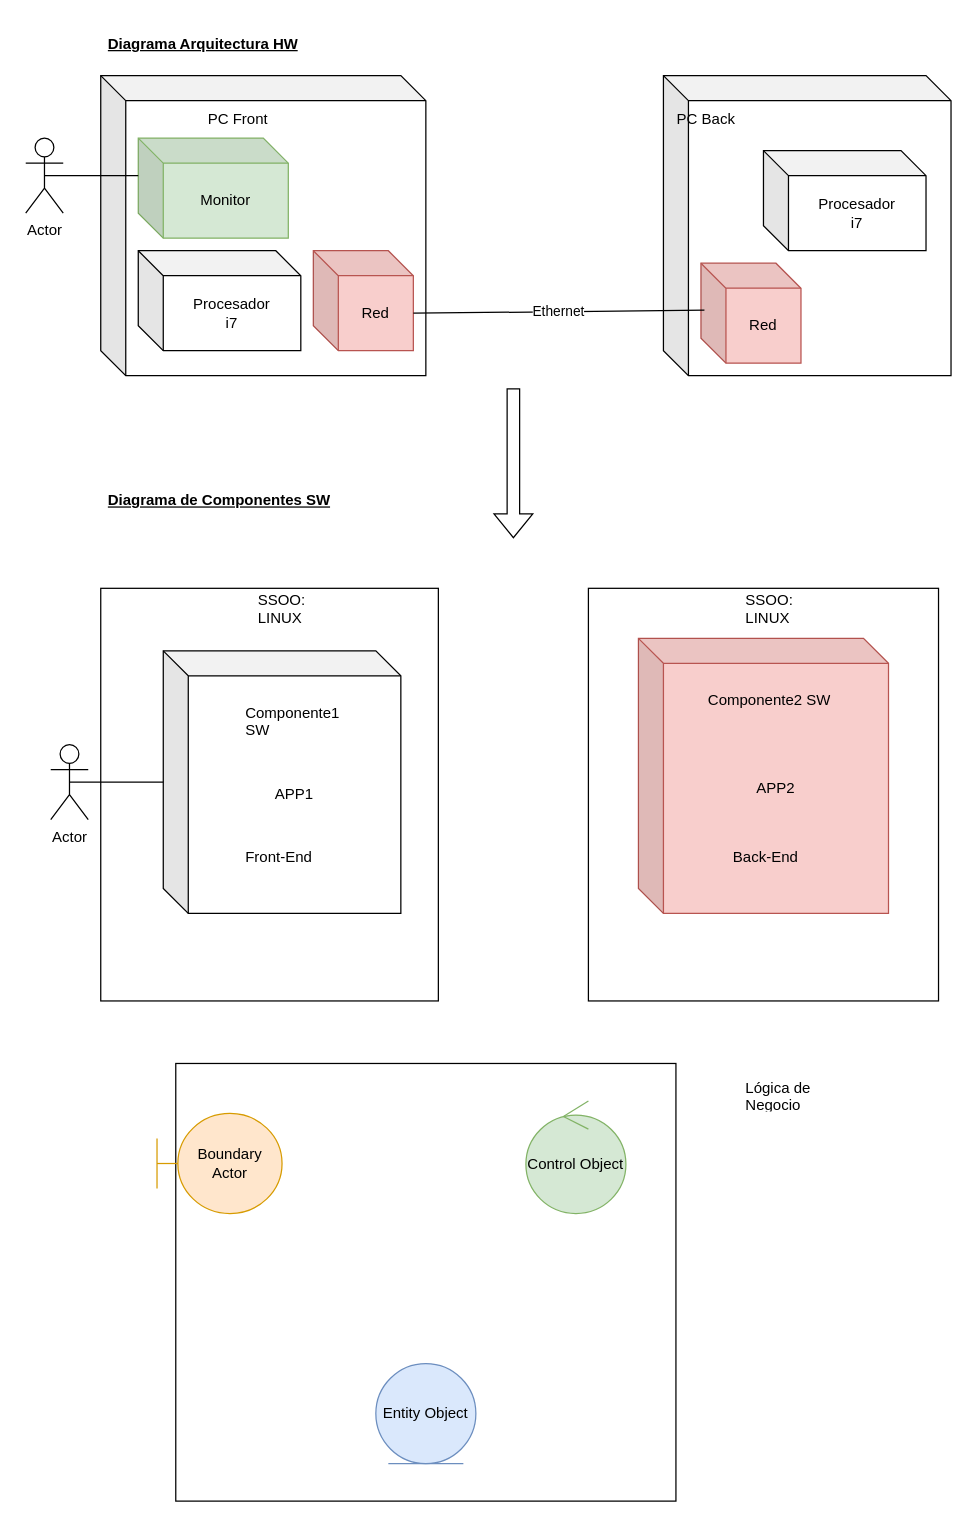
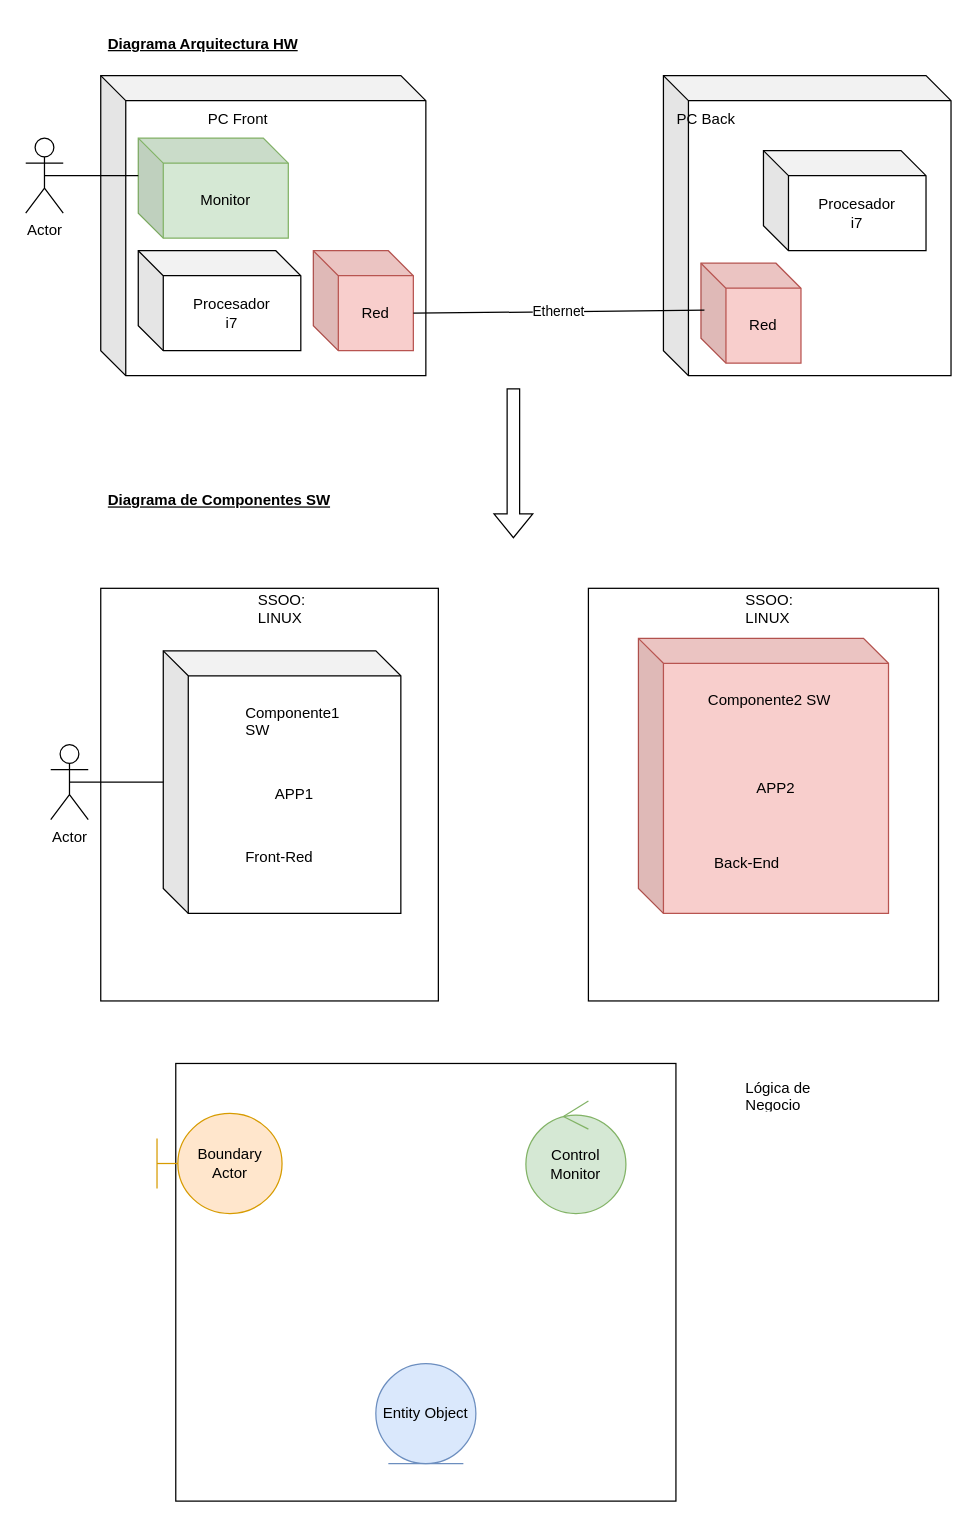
  <mxCell id="0" />
  <mxCell id="1" parent="0" />
  <mxCell id="2" value="" style="rounded=0;whiteSpace=wrap;html=1;" vertex="1" parent="1"><mxGeometry x="140" y="850" width="400" height="350" as="geometry" /></mxCell>
  <mxCell id="3" value="" style="shape=cube;whiteSpace=wrap;html=1;boundedLbl=1;backgroundOutline=1;darkOpacity=0.05;darkOpacity2=0.1;" vertex="1" parent="1"><mxGeometry x="530" y="60" width="230" height="240" as="geometry" /></mxCell>
  <mxCell id="4" value="" style="shape=cube;whiteSpace=wrap;html=1;boundedLbl=1;backgroundOutline=1;darkOpacity=0.05;darkOpacity2=0.1;" vertex="1" parent="1"><mxGeometry x="80" y="60" width="260" height="240" as="geometry" /></mxCell>
  <mxCell id="5" value="" style="rounded=0;whiteSpace=wrap;html=1;" vertex="1" parent="1"><mxGeometry x="470" y="470" width="280" height="330" as="geometry" /></mxCell>
  <mxCell id="6" value="" style="rounded=0;whiteSpace=wrap;html=1;" vertex="1" parent="1"><mxGeometry x="80" y="470" width="270" height="330" as="geometry" /></mxCell>
  <mxCell id="7" value="APP1" style="shape=cube;whiteSpace=wrap;html=1;boundedLbl=1;backgroundOutline=1;darkOpacity=0.05;darkOpacity2=0.1;" vertex="1" parent="1"><mxGeometry x="130" y="520" width="190" height="210" as="geometry" /></mxCell>
  <mxCell id="8" value="APP2" style="shape=cube;whiteSpace=wrap;html=1;boundedLbl=1;backgroundOutline=1;darkOpacity=0.05;darkOpacity2=0.1;fillColor=#f8cecc;strokeColor=#b85450;" vertex="1" parent="1"><mxGeometry x="510" y="510" width="200" height="220" as="geometry" /></mxCell>
  <mxCell id="9" value="Componente1 SW" style="text;strokeColor=none;fillColor=none;align=left;verticalAlign=middle;spacingLeft=4;spacingRight=4;overflow=hidden;points=[[0,0.5],[1,0.5]];portConstraint=eastwest;rotatable=0;whiteSpace=wrap;html=1;" vertex="1" parent="1"><mxGeometry x="190" y="560" width="100" height="30" as="geometry" /></mxCell>
  <mxCell id="10" value="Componente2&amp;nbsp;SW" style="text;strokeColor=none;fillColor=none;align=left;verticalAlign=middle;spacingLeft=4;spacingRight=4;overflow=hidden;points=[[0,0.5],[1,0.5]];portConstraint=eastwest;rotatable=0;whiteSpace=wrap;html=1;" vertex="1" parent="1"><mxGeometry x="560" y="540" width="110" height="40" as="geometry" /></mxCell>
- <mxCell id="11" value="Front-End" style="text;strokeColor=none;fillColor=none;align=left;verticalAlign=middle;spacingLeft=4;spacingRight=4;overflow=hidden;points=[[0,0.5],[1,0.5]];portConstraint=eastwest;rotatable=0;whiteSpace=wrap;html=1;" vertex="1" parent="1"><mxGeometry x="190" y="670" width="80" height="30" as="geometry" /></mxCell>
- <mxCell id="12" value="Back-End" style="text;strokeColor=none;fillColor=none;align=left;verticalAlign=middle;spacingLeft=4;spacingRight=4;overflow=hidden;points=[[0,0.5],[1,0.5]];portConstraint=eastwest;rotatable=0;whiteSpace=wrap;html=1;" vertex="1" parent="1"><mxGeometry x="580" y="670" width="80" height="30" as="geometry" /></mxCell>
+ <mxCell id="11" value="Front-Red" style="text;strokeColor=none;fillColor=none;align=left;verticalAlign=middle;spacingLeft=4;spacingRight=4;overflow=hidden;points=[[0,0.5],[1,0.5]];portConstraint=eastwest;rotatable=0;whiteSpace=wrap;html=1;" vertex="1" parent="1"><mxGeometry x="190" y="670" width="80" height="30" as="geometry" /></mxCell>
+ <mxCell id="12" value="Back-End" style="text;strokeColor=none;fillColor=none;align=left;verticalAlign=middle;spacingLeft=4;spacingRight=4;overflow=hidden;points=[[0,0.5],[1,0.5]];portConstraint=eastwest;rotatable=0;whiteSpace=wrap;html=1;" vertex="1" parent="1"><mxGeometry x="565" y="675" width="80" height="30" as="geometry" /></mxCell>
  <mxCell id="13" value="SSOO: LINUX" style="text;strokeColor=none;fillColor=none;align=left;verticalAlign=middle;spacingLeft=4;spacingRight=4;overflow=hidden;points=[[0,0.5],[1,0.5]];portConstraint=eastwest;rotatable=0;whiteSpace=wrap;html=1;" vertex="1" parent="1"><mxGeometry x="200" y="470" width="80" height="30" as="geometry" /></mxCell>
  <mxCell id="14" value="Actor" style="shape=umlActor;verticalLabelPosition=bottom;verticalAlign=top;html=1;outlineConnect=0;" vertex="1" parent="1"><mxGeometry x="40" y="595" width="30" height="60" as="geometry" /></mxCell>
  <mxCell id="15" value="" style="endArrow=none;html=1;rounded=0;exitX=0.5;exitY=0.5;exitDx=0;exitDy=0;exitPerimeter=0;" edge="1" parent="1" source="14" target="7"><mxGeometry width="50" height="50" relative="1" as="geometry"><mxPoint x="420" y="750" as="sourcePoint" /><mxPoint x="470" y="700" as="targetPoint" /></mxGeometry></mxCell>
  <mxCell id="16" value="Procesador&lt;br&gt;i7" style="shape=cube;whiteSpace=wrap;html=1;boundedLbl=1;backgroundOutline=1;darkOpacity=0.05;darkOpacity2=0.1;" vertex="1" parent="1"><mxGeometry x="110" y="200" width="130" height="80" as="geometry" /></mxCell>
  <mxCell id="17" value="Diagrama de Componentes SW" style="text;strokeColor=none;fillColor=none;align=left;verticalAlign=middle;spacingLeft=4;spacingRight=4;overflow=hidden;points=[[0,0.5],[1,0.5]];portConstraint=eastwest;rotatable=0;whiteSpace=wrap;html=1;fontStyle=5" vertex="1" parent="1"><mxGeometry x="80" y="385" width="230" height="30" as="geometry" /></mxCell>
  <mxCell id="18" value="SSOO: LINUX" style="text;strokeColor=none;fillColor=none;align=left;verticalAlign=middle;spacingLeft=4;spacingRight=4;overflow=hidden;points=[[0,0.5],[1,0.5]];portConstraint=eastwest;rotatable=0;whiteSpace=wrap;html=1;" vertex="1" parent="1"><mxGeometry x="590" y="470" width="80" height="30" as="geometry" /></mxCell>
  <mxCell id="19" value="Procesador&lt;br&gt;i7" style="shape=cube;whiteSpace=wrap;html=1;boundedLbl=1;backgroundOutline=1;darkOpacity=0.05;darkOpacity2=0.1;" vertex="1" parent="1"><mxGeometry x="610" y="120" width="130" height="80" as="geometry" /></mxCell>
  <mxCell id="20" value="PC Front" style="text;strokeColor=none;fillColor=none;align=left;verticalAlign=middle;spacingLeft=4;spacingRight=4;overflow=hidden;points=[[0,0.5],[1,0.5]];portConstraint=eastwest;rotatable=0;whiteSpace=wrap;html=1;" vertex="1" parent="1"><mxGeometry x="160" y="80" width="80" height="30" as="geometry" /></mxCell>
  <mxCell id="21" value="PC Back" style="text;strokeColor=none;fillColor=none;align=left;verticalAlign=middle;spacingLeft=4;spacingRight=4;overflow=hidden;points=[[0,0.5],[1,0.5]];portConstraint=eastwest;rotatable=0;whiteSpace=wrap;html=1;" vertex="1" parent="1"><mxGeometry x="535" y="80" width="80" height="30" as="geometry" /></mxCell>
  <mxCell id="22" value="Monitor" style="shape=cube;whiteSpace=wrap;html=1;boundedLbl=1;backgroundOutline=1;darkOpacity=0.05;darkOpacity2=0.1;fillColor=#d5e8d4;strokeColor=#82b366;" vertex="1" parent="1"><mxGeometry x="110" y="110" width="120" height="80" as="geometry" /></mxCell>
  <mxCell id="23" value="Actor" style="shape=umlActor;verticalLabelPosition=bottom;verticalAlign=top;html=1;outlineConnect=0;" vertex="1" parent="1"><mxGeometry x="20" y="110" width="30" height="60" as="geometry" /></mxCell>
  <mxCell id="24" value="" style="endArrow=none;html=1;rounded=0;exitX=0.5;exitY=0.5;exitDx=0;exitDy=0;exitPerimeter=0;entryX=0;entryY=0;entryDx=0;entryDy=30;entryPerimeter=0;" edge="1" parent="1" source="23" target="22"><mxGeometry width="50" height="50" relative="1" as="geometry"><mxPoint x="370" y="140" as="sourcePoint" /><mxPoint x="420" y="90" as="targetPoint" /></mxGeometry></mxCell>
  <mxCell id="25" value="Red" style="shape=cube;whiteSpace=wrap;html=1;boundedLbl=1;backgroundOutline=1;darkOpacity=0.05;darkOpacity2=0.1;fillColor=#f8cecc;strokeColor=#b85450;" vertex="1" parent="1"><mxGeometry x="250" y="200" width="80" height="80" as="geometry" /></mxCell>
  <mxCell id="26" value="Red" style="shape=cube;whiteSpace=wrap;html=1;boundedLbl=1;backgroundOutline=1;darkOpacity=0.05;darkOpacity2=0.1;fillColor=#f8cecc;strokeColor=#b85450;" vertex="1" parent="1"><mxGeometry x="560" y="210" width="80" height="80" as="geometry" /></mxCell>
  <mxCell id="27" value="Ethernet" style="endArrow=none;html=1;rounded=0;entryX=0.035;entryY=0.47;entryDx=0;entryDy=0;entryPerimeter=0;exitX=0;exitY=0;exitDx=80;exitDy=50;exitPerimeter=0;" edge="1" parent="1" source="25" target="26"><mxGeometry width="50" height="50" relative="1" as="geometry"><mxPoint x="370" y="140" as="sourcePoint" /><mxPoint x="420" y="90" as="targetPoint" /></mxGeometry></mxCell>
  <mxCell id="28" value="Diagrama Arquitectura HW" style="text;strokeColor=none;fillColor=none;align=left;verticalAlign=middle;spacingLeft=4;spacingRight=4;overflow=hidden;points=[[0,0.5],[1,0.5]];portConstraint=eastwest;rotatable=0;whiteSpace=wrap;html=1;fontStyle=5" vertex="1" parent="1"><mxGeometry x="80" y="20" width="190" height="30" as="geometry" /></mxCell>
  <mxCell id="29" value="" style="shape=flexArrow;endArrow=classic;html=1;rounded=0;" edge="1" parent="1"><mxGeometry width="50" height="50" relative="1" as="geometry"><mxPoint x="410" y="310" as="sourcePoint" /><mxPoint x="410" as="targetPoint" y="430" /></mxGeometry></mxCell>
  <mxCell id="30" value="Boundary Actor" style="shape=umlBoundary;whiteSpace=wrap;html=1;fillColor=#ffe6cc;strokeColor=#d79b00;" vertex="1" parent="1"><mxGeometry x="125" y="890" width="100" height="80" as="geometry" /></mxCell>
- <mxCell id="31" value="Control Object" style="ellipse;shape=umlControl;whiteSpace=wrap;html=1;fillColor=#d5e8d4;strokeColor=#82b366;" vertex="1" parent="1"><mxGeometry x="420" y="880" width="80" height="90" as="geometry" /></mxCell>
+ <mxCell id="31" value="Control Monitor" style="ellipse;shape=umlControl;whiteSpace=wrap;html=1;fillColor=#d5e8d4;strokeColor=#82b366;" vertex="1" parent="1"><mxGeometry x="420" y="880" width="80" height="90" as="geometry" /></mxCell>
  <mxCell id="32" value="Entity Object" style="ellipse;shape=umlEntity;whiteSpace=wrap;html=1;fillColor=#dae8fc;strokeColor=#6c8ebf;" vertex="1" parent="1"><mxGeometry x="300" y="1090" width="80" height="80" as="geometry" /></mxCell>
  <mxCell id="33" value="Lógica de Negocio" style="text;strokeColor=none;fillColor=none;align=left;verticalAlign=middle;spacingLeft=4;spacingRight=4;overflow=hidden;points=[[0,0.5],[1,0.5]];portConstraint=eastwest;rotatable=0;whiteSpace=wrap;html=1;" vertex="1" parent="1"><mxGeometry x="590" y="860" width="80" height="30" as="geometry" /></mxCell>
